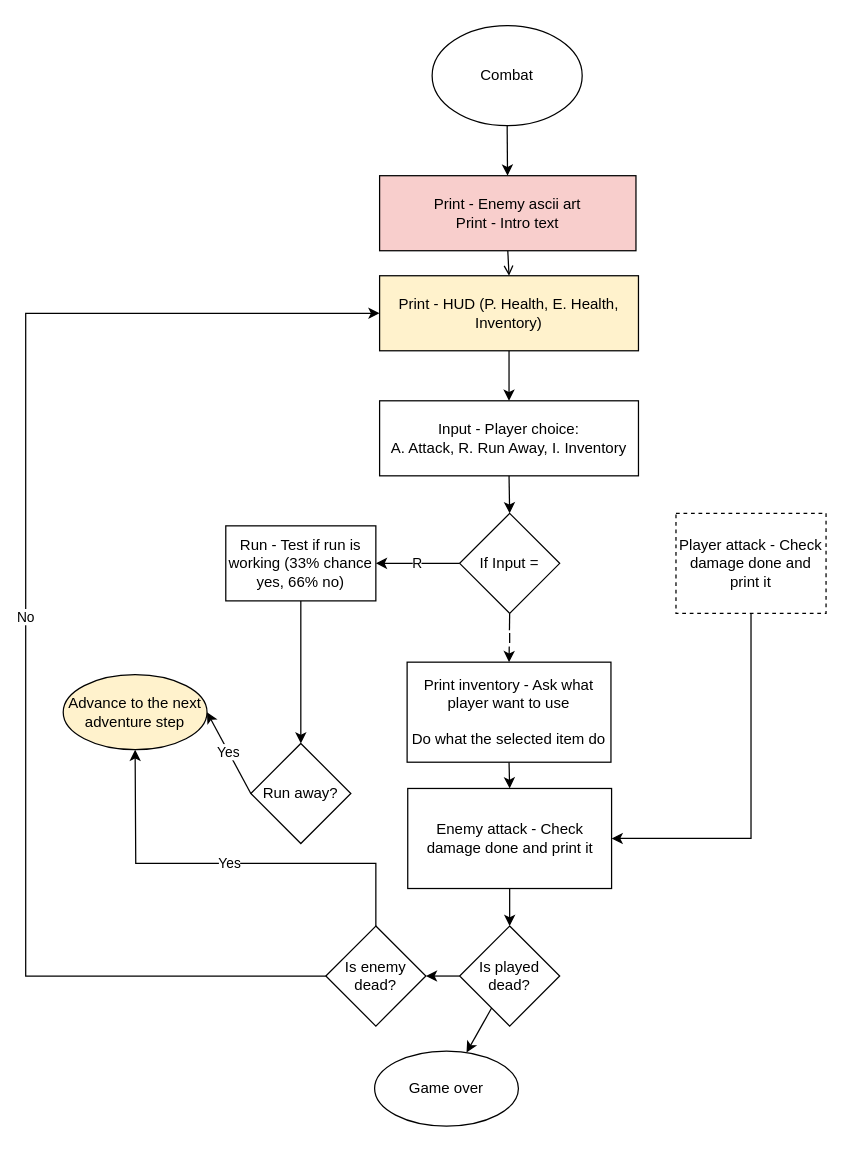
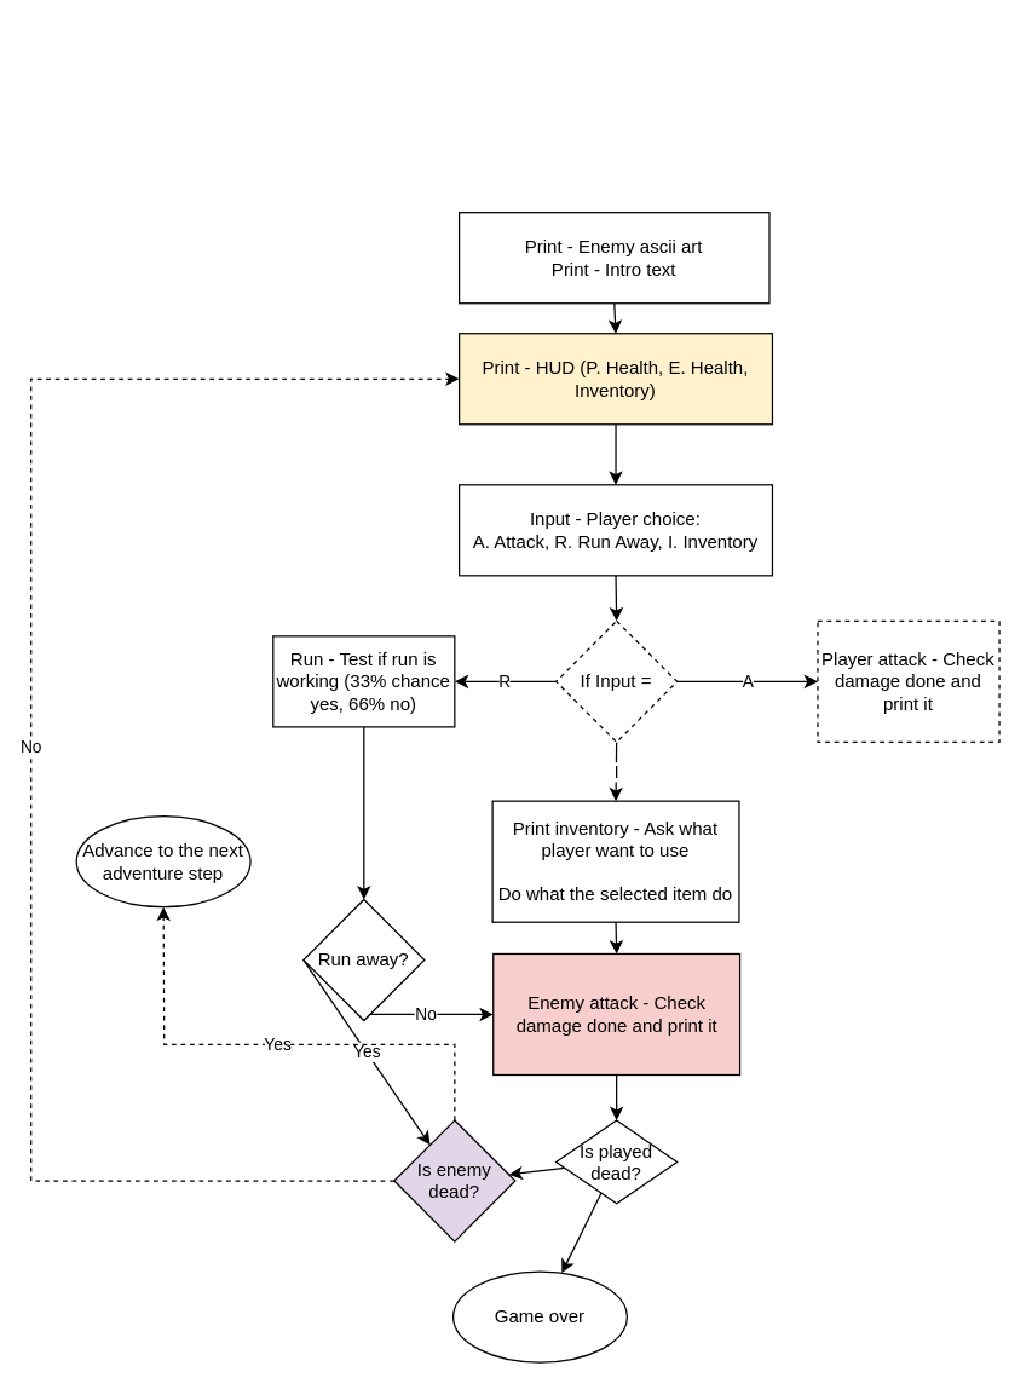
  <mxCell id="0" />
  <mxCell id="1" parent="0" />
- <mxCell id="2" style="edgeStyle=none;rounded=0;orthogonalLoop=1;jettySize=auto;html=1;exitX=0.5;exitY=1;exitDx=0;exitDy=0;" edge="1" parent="1" source="3" target="5"><mxGeometry relative="1" as="geometry" /></mxCell>
- <mxCell id="3" value="Combat" style="ellipse;whiteSpace=wrap;html=1;" vertex="1" parent="1"><mxGeometry x="345" y="20" width="120" height="80" as="geometry" /></mxCell>
- <mxCell id="4" style="edgeStyle=none;rounded=0;orthogonalLoop=1;jettySize=auto;html=1;exitX=0.5;exitY=1;exitDx=0;exitDy=0;entryX=0.5;entryY=0;entryDx=0;entryDy=0;endArrow=open;" edge="1" parent="1" source="5" target="7"><mxGeometry relative="1" as="geometry" /></mxCell>
- <mxCell id="5" value="&lt;div&gt;Print - Enemy ascii art&lt;/div&gt;&lt;div&gt;Print - Intro text&lt;br&gt;&lt;/div&gt;" style="rounded=0;whiteSpace=wrap;html=1;fillColor=#f8cecc;" vertex="1" parent="1"><mxGeometry x="303" y="140" width="205" height="60" as="geometry" /></mxCell>
+ <mxCell id="4" style="edgeStyle=none;rounded=0;orthogonalLoop=1;jettySize=auto;html=1;exitX=0.5;exitY=1;exitDx=0;exitDy=0;entryX=0.5;entryY=0;entryDx=0;entryDy=0;" edge="1" parent="1" source="5" target="7"><mxGeometry relative="1" as="geometry" /></mxCell>
+ <mxCell id="5" value="&lt;div&gt;Print - Enemy ascii art&lt;/div&gt;&lt;div&gt;Print - Intro text&lt;br&gt;&lt;/div&gt;" style="rounded=0;whiteSpace=wrap;html=1;" vertex="1" parent="1"><mxGeometry x="303" y="140" width="205" height="60" as="geometry" /></mxCell>
  <mxCell id="6" style="edgeStyle=none;rounded=0;orthogonalLoop=1;jettySize=auto;html=1;exitX=0.5;exitY=1;exitDx=0;exitDy=0;entryX=0.5;entryY=0;entryDx=0;entryDy=0;" edge="1" parent="1" source="7" target="9"><mxGeometry relative="1" as="geometry" /></mxCell>
  <mxCell id="7" value="Print - HUD (P. Health, E. Health, Inventory)" style="rounded=0;whiteSpace=wrap;html=1;fillColor=#fff2cc;" vertex="1" parent="1"><mxGeometry x="303" y="220" width="207" height="60" as="geometry" /></mxCell>
  <mxCell id="8" style="edgeStyle=none;rounded=0;orthogonalLoop=1;jettySize=auto;html=1;exitX=0.5;exitY=1;exitDx=0;exitDy=0;entryX=0.5;entryY=0;entryDx=0;entryDy=0;" edge="1" parent="1" source="9" target="13"><mxGeometry relative="1" as="geometry" /></mxCell>
  <mxCell id="9" value="&lt;div&gt;Input - Player choice:&lt;/div&gt;&lt;div&gt;A. Attack, R. Run Away, I. Inventory&lt;br&gt;&lt;/div&gt;" style="rounded=0;whiteSpace=wrap;html=1;" vertex="1" parent="1"><mxGeometry x="303" y="320" width="207" height="60" as="geometry" /></mxCell>
  <mxCell id="10" value="R" style="edgeStyle=none;rounded=0;orthogonalLoop=1;jettySize=auto;html=1;exitX=0;exitY=0.5;exitDx=0;exitDy=0;" edge="1" parent="1" source="13" target="15"><mxGeometry relative="1" as="geometry" /></mxCell>
+ <mxCell id="11" value="A" style="edgeStyle=none;rounded=0;orthogonalLoop=1;jettySize=auto;html=1;exitX=1;exitY=0.5;exitDx=0;exitDy=0;entryX=0;entryY=0.5;entryDx=0;entryDy=0;" edge="1" parent="1" source="13" target="22"><mxGeometry relative="1" as="geometry" /></mxCell>
  <mxCell id="12" value="I" style="edgeStyle=none;rounded=0;orthogonalLoop=1;jettySize=auto;html=1;exitX=0.5;exitY=1;exitDx=0;exitDy=0;entryX=0.5;entryY=0;entryDx=0;entryDy=0;" edge="1" parent="1" source="13" target="20"><mxGeometry relative="1" as="geometry" /></mxCell>
- <mxCell id="13" value="If Input =" style="rhombus;whiteSpace=wrap;html=1;" vertex="1" parent="1"><mxGeometry x="367" y="410" width="80" height="80" as="geometry" /></mxCell>
+ <mxCell id="13" value="If Input =" style="rhombus;whiteSpace=wrap;html=1;dashed=1;" vertex="1" parent="1"><mxGeometry x="367" y="410" width="80" height="80" as="geometry" /></mxCell>
  <mxCell id="14" style="edgeStyle=none;rounded=0;orthogonalLoop=1;jettySize=auto;html=1;exitX=0.5;exitY=1;exitDx=0;exitDy=0;entryX=0.5;entryY=0;entryDx=0;entryDy=0;" edge="1" parent="1" source="15" target="18"><mxGeometry relative="1" as="geometry" /></mxCell>
  <mxCell id="15" value="Run - Test if run is working (33% chance yes, 66% no)" style="rounded=0;whiteSpace=wrap;html=1;" vertex="1" parent="1"><mxGeometry x="180" y="420" width="120" height="60" as="geometry" /></mxCell>
- <mxCell id="16" value="Yes" style="edgeStyle=none;rounded=0;orthogonalLoop=1;jettySize=auto;html=1;exitX=0;exitY=0.5;exitDx=0;exitDy=0;entryX=1;entryY=0.5;entryDx=0;entryDy=0;" edge="1" parent="1" source="18" target="25"><mxGeometry relative="1" as="geometry" /></mxCell>
+ <mxCell id="16" value="Yes" style="edgeStyle=none;rounded=0;orthogonalLoop=1;jettySize=auto;html=1;exitX=0;exitY=0.5;exitDx=0;exitDy=0;" edge="1" parent="1" source="18" target="31"><mxGeometry relative="1" as="geometry" /></mxCell>
+ <mxCell id="17" value="No" style="edgeStyle=none;rounded=0;orthogonalLoop=1;jettySize=auto;html=1;exitX=0.5;exitY=1;exitDx=0;exitDy=0;entryX=0;entryY=0.5;entryDx=0;entryDy=0;" edge="1" parent="1" source="18" target="24"><mxGeometry relative="1" as="geometry"><Array as="points"><mxPoint x="240" y="670" /></Array></mxGeometry></mxCell>
  <mxCell id="18" value="Run away?" style="rhombus;whiteSpace=wrap;html=1;" vertex="1" parent="1"><mxGeometry x="200" y="594" width="80" height="80" as="geometry" /></mxCell>
  <mxCell id="19" style="edgeStyle=none;rounded=0;orthogonalLoop=1;jettySize=auto;html=1;exitX=0.5;exitY=1;exitDx=0;exitDy=0;entryX=0.5;entryY=0;entryDx=0;entryDy=0;" edge="1" parent="1" source="20" target="24"><mxGeometry relative="1" as="geometry" /></mxCell>
  <mxCell id="20" value="&lt;div&gt;Print inventory - Ask what player want to use&lt;/div&gt;&lt;div&gt;&lt;br&gt;&lt;/div&gt;&lt;div&gt;Do what the selected item do&lt;br&gt;&lt;/div&gt;" style="rounded=0;whiteSpace=wrap;html=1;" vertex="1" parent="1"><mxGeometry x="325" y="529" width="163" height="80" as="geometry" /></mxCell>
- <mxCell id="21" style="edgeStyle=none;rounded=0;orthogonalLoop=1;jettySize=auto;html=1;exitX=0.5;exitY=1;exitDx=0;exitDy=0;entryX=1;entryY=0.5;entryDx=0;entryDy=0;" edge="1" parent="1" source="22" target="24"><mxGeometry relative="1" as="geometry"><Array as="points"><mxPoint x="600" y="670" /></Array></mxGeometry></mxCell>
  <mxCell id="22" value="Player attack - Check damage done and print it" style="rounded=0;whiteSpace=wrap;html=1;dashed=1;" vertex="1" parent="1"><mxGeometry x="540" y="410" width="120" height="80" as="geometry" /></mxCell>
  <mxCell id="23" style="edgeStyle=none;rounded=0;orthogonalLoop=1;jettySize=auto;html=1;exitX=0.5;exitY=1;exitDx=0;exitDy=0;entryX=0.5;entryY=0;entryDx=0;entryDy=0;" edge="1" parent="1" source="24" target="28"><mxGeometry relative="1" as="geometry" /></mxCell>
- <mxCell id="24" value="Enemy attack - Check damage done and print it" style="rounded=0;whiteSpace=wrap;html=1;" vertex="1" parent="1"><mxGeometry x="325.5" y="630" width="163" height="80" as="geometry" /></mxCell>
- <mxCell id="25" value="Advance to the next adventure step" style="ellipse;whiteSpace=wrap;html=1;fillColor=#fff2cc;" vertex="1" parent="1"><mxGeometry x="50" y="539" width="115" height="60" as="geometry" /></mxCell>
+ <mxCell id="24" value="Enemy attack - Check damage done and print it" style="rounded=0;whiteSpace=wrap;html=1;fillColor=#f8cecc;" vertex="1" parent="1"><mxGeometry x="325.5" y="630" width="163" height="80" as="geometry" /></mxCell>
+ <mxCell id="25" value="Advance to the next adventure step" style="ellipse;whiteSpace=wrap;html=1;" vertex="1" parent="1"><mxGeometry x="50" y="539" width="115" height="60" as="geometry" /></mxCell>
  <mxCell id="26" value="" style="edgeStyle=none;rounded=0;orthogonalLoop=1;jettySize=auto;html=1;" edge="1" parent="1" source="28" target="31"><mxGeometry relative="1" as="geometry" /></mxCell>
  <mxCell id="27" value="" style="edgeStyle=none;rounded=0;orthogonalLoop=1;jettySize=auto;html=1;" edge="1" parent="1" source="28" target="32"><mxGeometry relative="1" as="geometry" /></mxCell>
- <mxCell id="28" value="Is played dead? " style="rhombus;whiteSpace=wrap;html=1;" vertex="1" parent="1"><mxGeometry x="367" y="740" width="80" height="80" as="geometry" /></mxCell>
- <mxCell id="29" value="No" style="edgeStyle=none;rounded=0;orthogonalLoop=1;jettySize=auto;html=1;exitX=0;exitY=0.5;exitDx=0;exitDy=0;entryX=0;entryY=0.5;entryDx=0;entryDy=0;" edge="1" parent="1" source="31" target="7"><mxGeometry relative="1" as="geometry"><Array as="points"><mxPoint x="20" y="780" /><mxPoint x="20" y="250" /></Array></mxGeometry></mxCell>
- <mxCell id="30" value="Yes" style="edgeStyle=none;rounded=0;orthogonalLoop=1;jettySize=auto;html=1;exitX=0.5;exitY=0;exitDx=0;exitDy=0;entryX=0.5;entryY=1;entryDx=0;entryDy=0;" edge="1" parent="1" source="31" target="25"><mxGeometry relative="1" as="geometry"><Array as="points"><mxPoint x="300" y="690" /><mxPoint x="108" y="690" /></Array></mxGeometry></mxCell>
- <mxCell id="31" value="Is enemy dead? " style="rhombus;whiteSpace=wrap;html=1;" vertex="1" parent="1"><mxGeometry x="260" y="740" width="80" height="80" as="geometry" /></mxCell>
+ <mxCell id="28" value="Is played dead? " style="rhombus;whiteSpace=wrap;html=1;" vertex="1" parent="1"><mxGeometry x="367" y="740" width="80" height="55" as="geometry" /></mxCell>
+ <mxCell id="29" value="No" style="edgeStyle=none;rounded=0;orthogonalLoop=1;jettySize=auto;html=1;exitX=0;exitY=0.5;exitDx=0;exitDy=0;entryX=0;entryY=0.5;entryDx=0;entryDy=0;dashed=1;" edge="1" parent="1" source="31" target="7"><mxGeometry relative="1" as="geometry"><Array as="points"><mxPoint x="20" y="780" /><mxPoint x="20" y="250" /></Array></mxGeometry></mxCell>
+ <mxCell id="30" value="Yes" style="edgeStyle=none;rounded=0;orthogonalLoop=1;jettySize=auto;html=1;exitX=0.5;exitY=0;exitDx=0;exitDy=0;entryX=0.5;entryY=1;entryDx=0;entryDy=0;dashed=1;" edge="1" parent="1" source="31" target="25"><mxGeometry relative="1" as="geometry"><Array as="points"><mxPoint x="300" y="690" /><mxPoint x="108" y="690" /></Array></mxGeometry></mxCell>
+ <mxCell id="31" value="Is enemy dead? " style="rhombus;whiteSpace=wrap;html=1;fillColor=#e1d5e7;" vertex="1" parent="1"><mxGeometry x="260" y="740" width="80" height="80" as="geometry" /></mxCell>
  <mxCell id="32" value="Game over" style="ellipse;whiteSpace=wrap;html=1;" vertex="1" parent="1"><mxGeometry x="299" y="840" width="115" height="60" as="geometry" /></mxCell>
